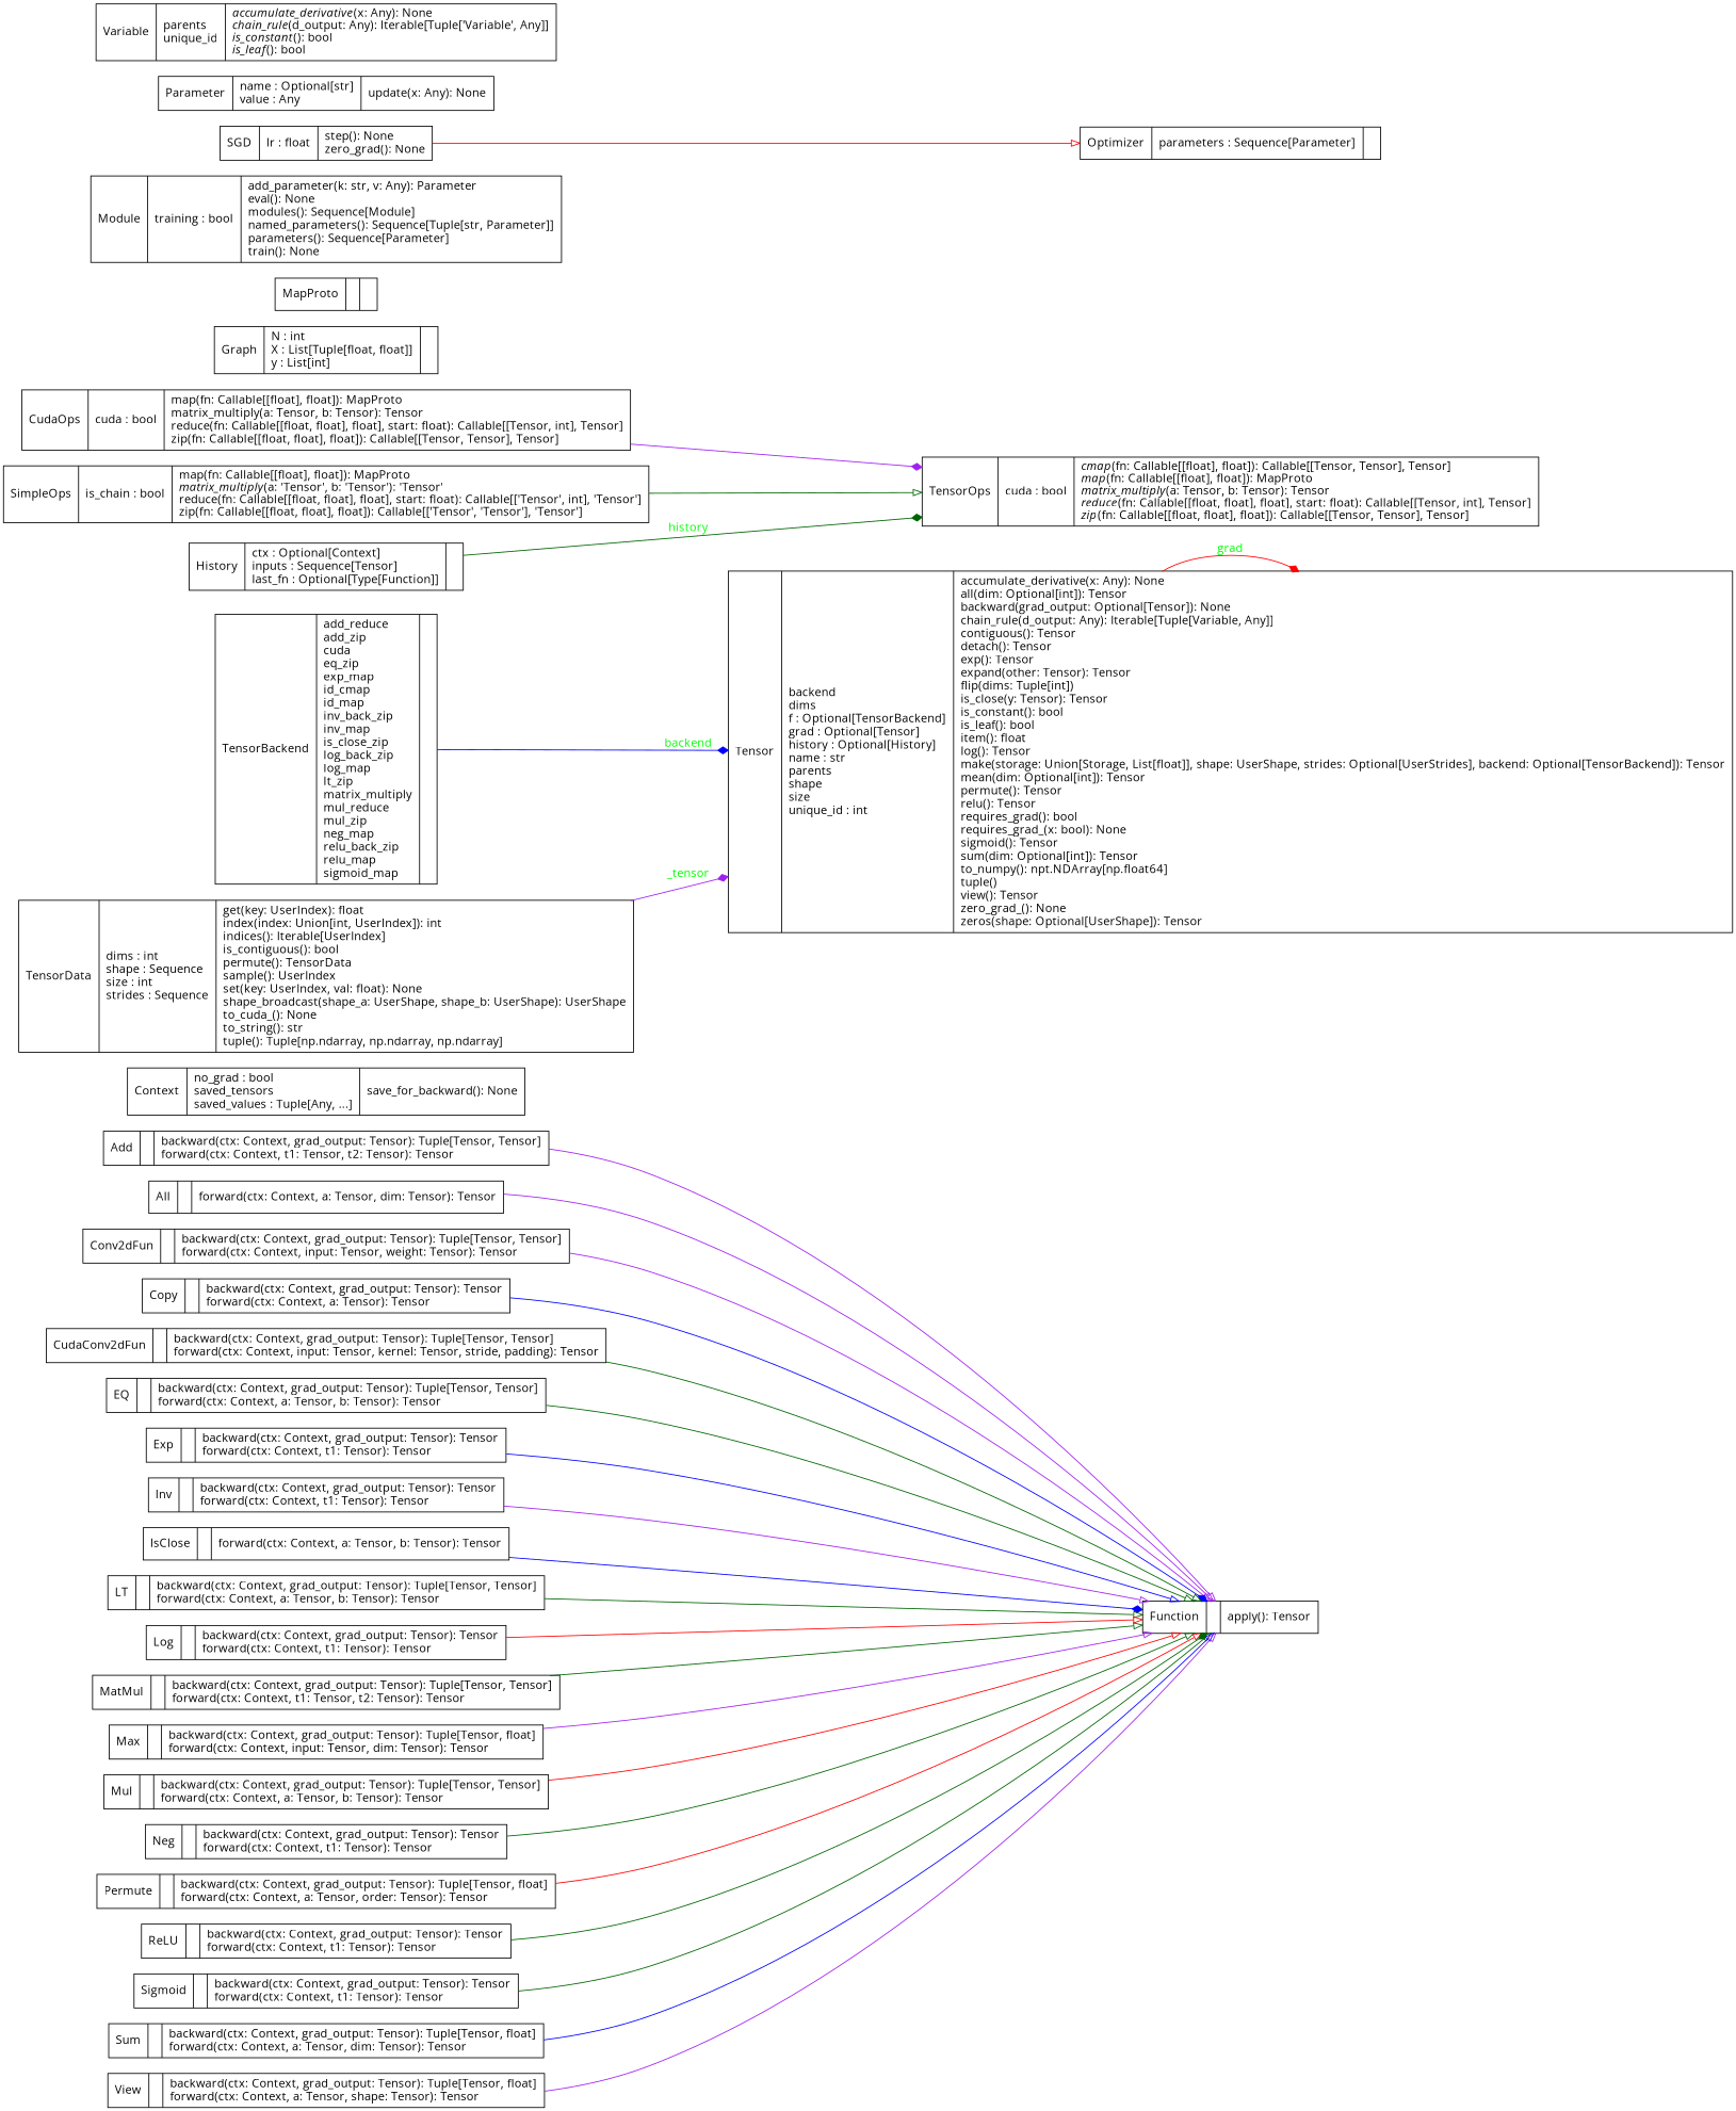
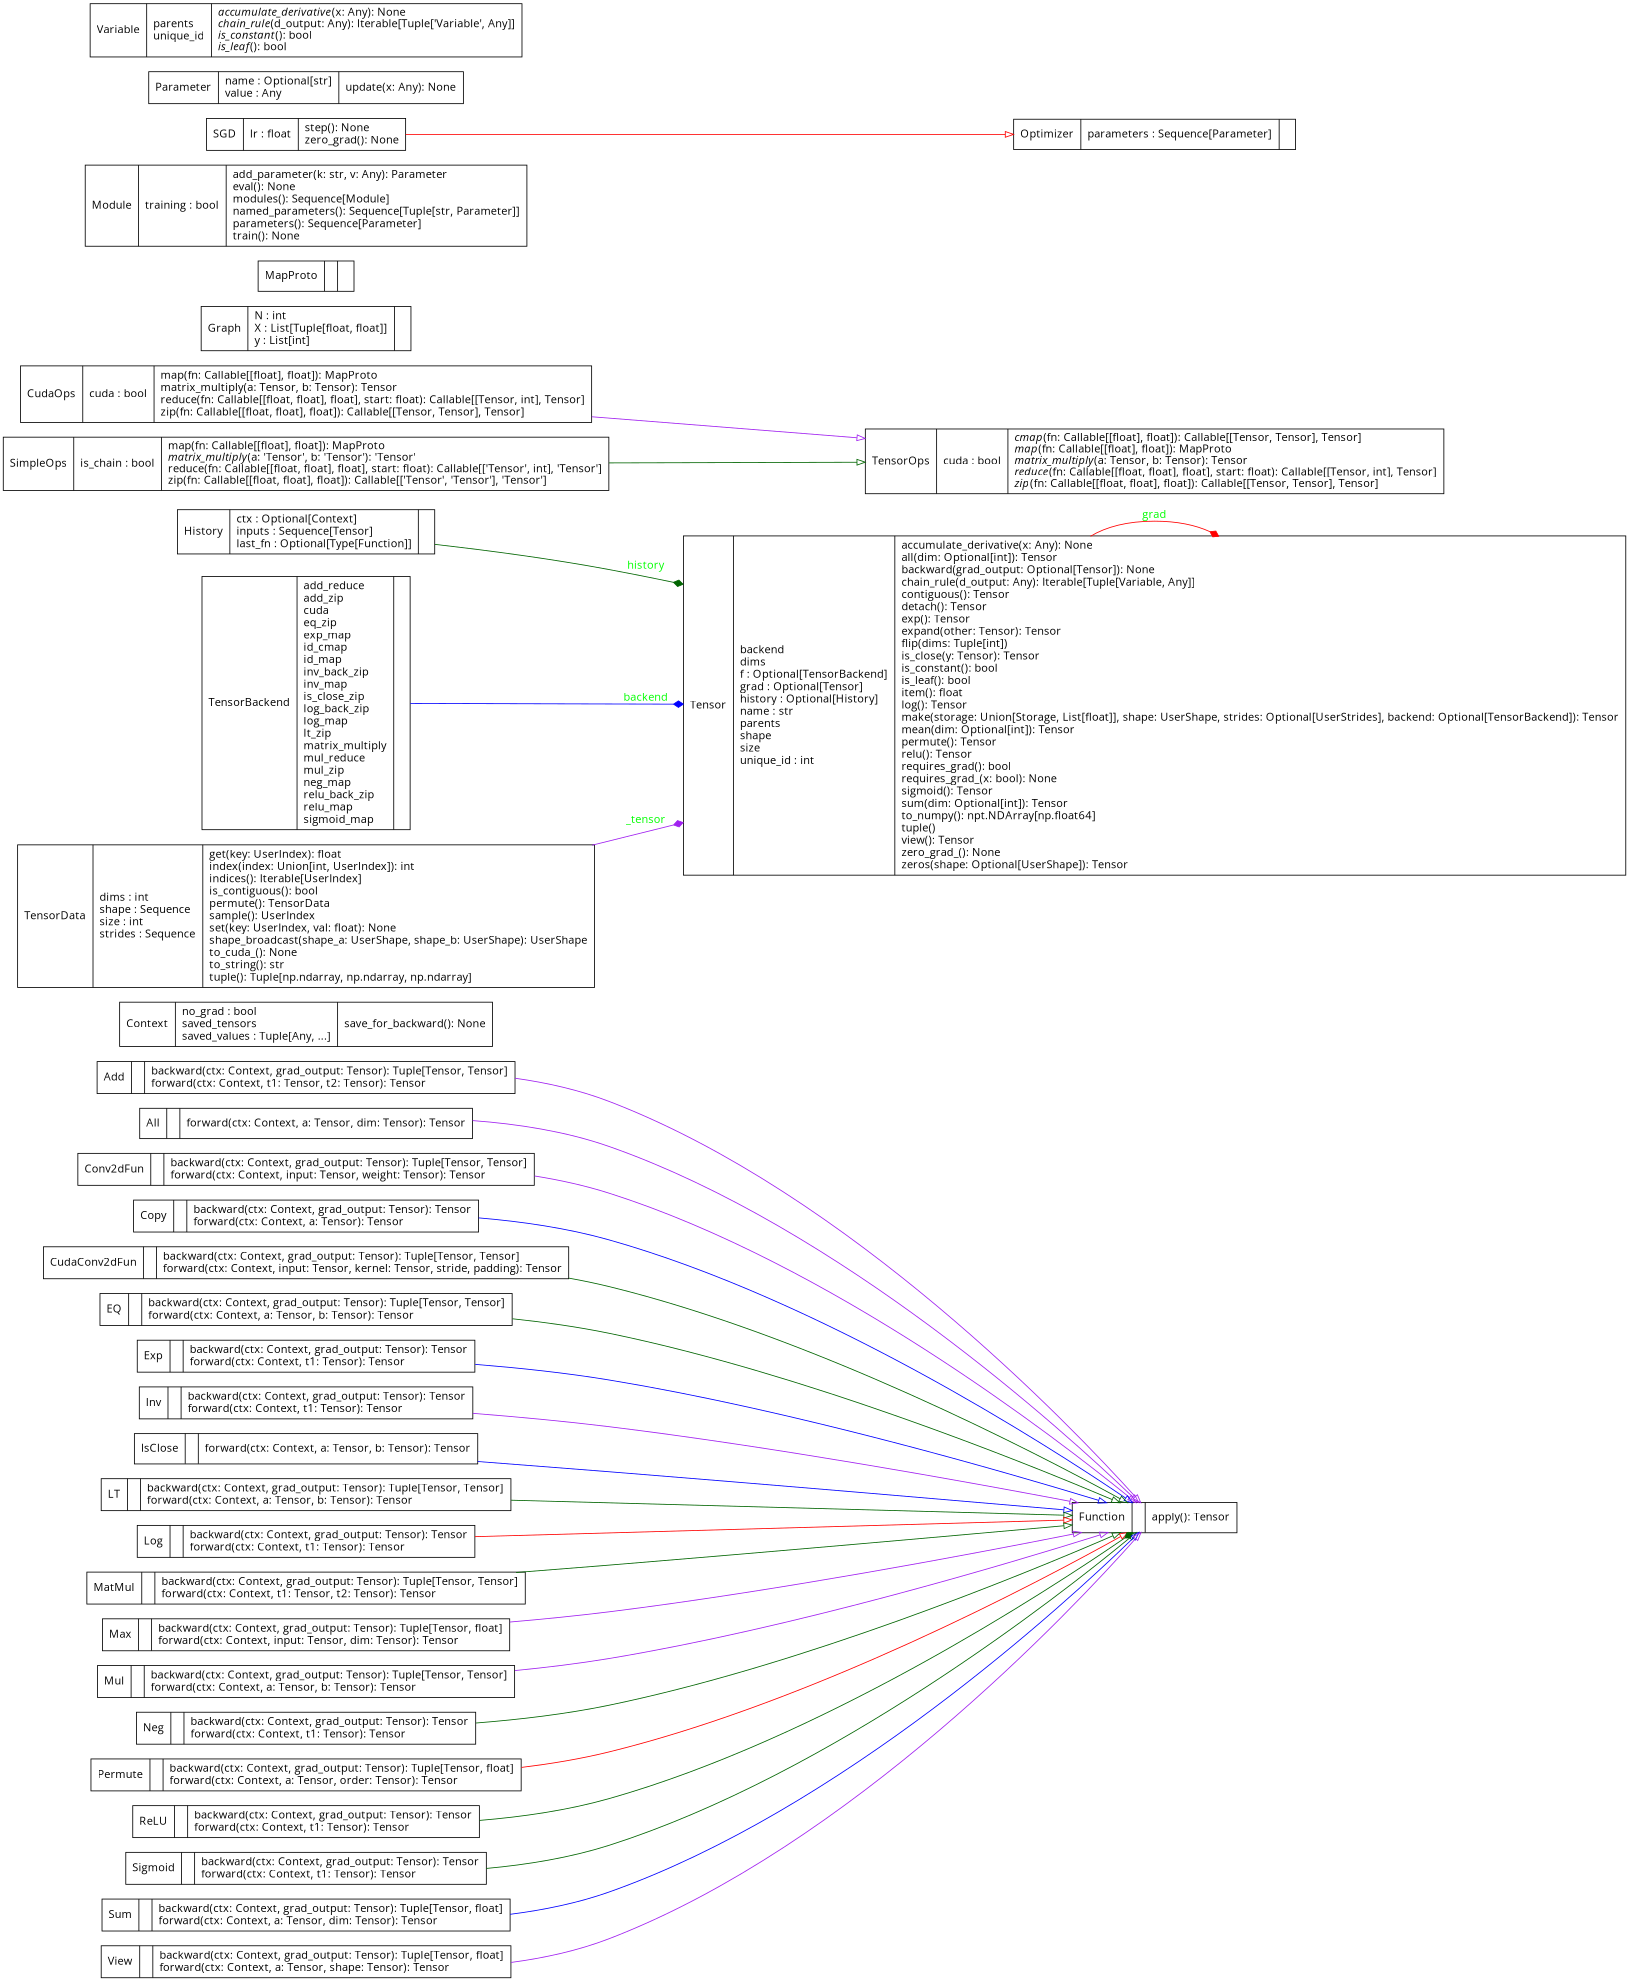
  digraph {
    fontname="Open Sans"
    rankdir=LR
    node [color=black fontcolor=black fontname="Open Sans" shape=record style=solid]
    edge [arrowhead=empty arrowtail=none color=darkgreen fontname="Open Sans"]
    n1 [label=<{Add|<br ALIGN="LEFT"/>|backward(ctx: Context, grad_output: Tensor): Tuple[Tensor, Tensor]<br ALIGN="LEFT"/>forward(ctx: Context, t1: Tensor, t2: Tensor): Tensor<br ALIGN="LEFT"/>}>]
    n2 [label=<{Function|<br ALIGN="LEFT"/>|apply(): Tensor<br ALIGN="LEFT"/>}>]
    n3 [label=<{All|<br ALIGN="LEFT"/>|forward(ctx: Context, a: Tensor, dim: Tensor): Tensor<br ALIGN="LEFT"/>}>]
    n4 [label=<{Context|no_grad : bool<br ALIGN="LEFT"/>saved_tensors<br ALIGN="LEFT"/>saved_values : Tuple[Any, ...]<br ALIGN="LEFT"/>|save_for_backward(): None<br ALIGN="LEFT"/>}>]
    n5 [label=<{Conv2dFun|<br ALIGN="LEFT"/>|backward(ctx: Context, grad_output: Tensor): Tuple[Tensor, Tensor]<br ALIGN="LEFT"/>forward(ctx: Context, input: Tensor, weight: Tensor): Tensor<br ALIGN="LEFT"/>}>]
    n6 [label=<{Copy|<br ALIGN="LEFT"/>|backward(ctx: Context, grad_output: Tensor): Tensor<br ALIGN="LEFT"/>forward(ctx: Context, a: Tensor): Tensor<br ALIGN="LEFT"/>}>]
    n7 [label=<{CudaConv2dFun|<br ALIGN="LEFT"/>|backward(ctx: Context, grad_output: Tensor): Tuple[Tensor, Tensor]<br ALIGN="LEFT"/>forward(ctx: Context, input: Tensor, kernel: Tensor, stride, padding): Tensor<br ALIGN="LEFT"/>}>]
    n8 [label=<{CudaOps|cuda : bool<br ALIGN="LEFT"/>|map(fn: Callable[[float], float]): MapProto<br ALIGN="LEFT"/>matrix_multiply(a: Tensor, b: Tensor): Tensor<br ALIGN="LEFT"/>reduce(fn: Callable[[float, float], float], start: float): Callable[[Tensor, int], Tensor]<br ALIGN="LEFT"/>zip(fn: Callable[[float, float], float]): Callable[[Tensor, Tensor], Tensor]<br ALIGN="LEFT"/>}>]
    n9 [label=<{TensorOps|cuda : bool<br ALIGN="LEFT"/>|<I>cmap</I>(fn: Callable[[float], float]): Callable[[Tensor, Tensor], Tensor]<br ALIGN="LEFT"/><I>map</I>(fn: Callable[[float], float]): MapProto<br ALIGN="LEFT"/><I>matrix_multiply</I>(a: Tensor, b: Tensor): Tensor<br ALIGN="LEFT"/><I>reduce</I>(fn: Callable[[float, float], float], start: float): Callable[[Tensor, int], Tensor]<br ALIGN="LEFT"/><I>zip</I>(fn: Callable[[float, float], float]): Callable[[Tensor, Tensor], Tensor]<br ALIGN="LEFT"/>}>]
    n10 [label=<{EQ|<br ALIGN="LEFT"/>|backward(ctx: Context, grad_output: Tensor): Tuple[Tensor, Tensor]<br ALIGN="LEFT"/>forward(ctx: Context, a: Tensor, b: Tensor): Tensor<br ALIGN="LEFT"/>}>]
    n11 [label=<{Exp|<br ALIGN="LEFT"/>|backward(ctx: Context, grad_output: Tensor): Tensor<br ALIGN="LEFT"/>forward(ctx: Context, t1: Tensor): Tensor<br ALIGN="LEFT"/>}>]
    n12 [label=<{Graph|N : int<br ALIGN="LEFT"/>X : List[Tuple[float, float]]<br ALIGN="LEFT"/>y : List[int]<br ALIGN="LEFT"/>|}>]
    n13 [label=<{History|ctx : Optional[Context]<br ALIGN="LEFT"/>inputs : Sequence[Tensor]<br ALIGN="LEFT"/>last_fn : Optional[Type[Function]]<br ALIGN="LEFT"/>|}>]
    n14 [label=<{Tensor|backend<br ALIGN="LEFT"/>dims<br ALIGN="LEFT"/>f : Optional[TensorBackend]<br ALIGN="LEFT"/>grad : Optional[Tensor]<br ALIGN="LEFT"/>history : Optional[History]<br ALIGN="LEFT"/>name : str<br ALIGN="LEFT"/>parents<br ALIGN="LEFT"/>shape<br ALIGN="LEFT"/>size<br ALIGN="LEFT"/>unique_id : int<br ALIGN="LEFT"/>|accumulate_derivative(x: Any): None<br ALIGN="LEFT"/>all(dim: Optional[int]): Tensor<br ALIGN="LEFT"/>backward(grad_output: Optional[Tensor]): None<br ALIGN="LEFT"/>chain_rule(d_output: Any): Iterable[Tuple[Variable, Any]]<br ALIGN="LEFT"/>contiguous(): Tensor<br ALIGN="LEFT"/>detach(): Tensor<br ALIGN="LEFT"/>exp(): Tensor<br ALIGN="LEFT"/>expand(other: Tensor): Tensor<br ALIGN="LEFT"/>flip(dims: Tuple[int])<br ALIGN="LEFT"/>is_close(y: Tensor): Tensor<br ALIGN="LEFT"/>is_constant(): bool<br ALIGN="LEFT"/>is_leaf(): bool<br ALIGN="LEFT"/>item(): float<br ALIGN="LEFT"/>log(): Tensor<br ALIGN="LEFT"/>make(storage: Union[Storage, List[float]], shape: UserShape, strides: Optional[UserStrides], backend: Optional[TensorBackend]): Tensor<br ALIGN="LEFT"/>mean(dim: Optional[int]): Tensor<br ALIGN="LEFT"/>permute(): Tensor<br ALIGN="LEFT"/>relu(): Tensor<br ALIGN="LEFT"/>requires_grad(): bool<br ALIGN="LEFT"/>requires_grad_(x: bool): None<br ALIGN="LEFT"/>sigmoid(): Tensor<br ALIGN="LEFT"/>sum(dim: Optional[int]): Tensor<br ALIGN="LEFT"/>to_numpy(): npt.NDArray[np.float64]<br ALIGN="LEFT"/>tuple()<br ALIGN="LEFT"/>view(): Tensor<br ALIGN="LEFT"/>zero_grad_(): None<br ALIGN="LEFT"/>zeros(shape: Optional[UserShape]): Tensor<br ALIGN="LEFT"/>}>]
    n15 [label=<{Inv|<br ALIGN="LEFT"/>|backward(ctx: Context, grad_output: Tensor): Tensor<br ALIGN="LEFT"/>forward(ctx: Context, t1: Tensor): Tensor<br ALIGN="LEFT"/>}>]
    n16 [label=<{IsClose|<br ALIGN="LEFT"/>|forward(ctx: Context, a: Tensor, b: Tensor): Tensor<br ALIGN="LEFT"/>}>]
    n17 [label=<{LT|<br ALIGN="LEFT"/>|backward(ctx: Context, grad_output: Tensor): Tuple[Tensor, Tensor]<br ALIGN="LEFT"/>forward(ctx: Context, a: Tensor, b: Tensor): Tensor<br ALIGN="LEFT"/>}>]
    n18 [label=<{Log|<br ALIGN="LEFT"/>|backward(ctx: Context, grad_output: Tensor): Tensor<br ALIGN="LEFT"/>forward(ctx: Context, t1: Tensor): Tensor<br ALIGN="LEFT"/>}>]
    n19 [label=<{MapProto|<br ALIGN="LEFT"/>|}>]
    n20 [label=<{MatMul|<br ALIGN="LEFT"/>|backward(ctx: Context, grad_output: Tensor): Tuple[Tensor, Tensor]<br ALIGN="LEFT"/>forward(ctx: Context, t1: Tensor, t2: Tensor): Tensor<br ALIGN="LEFT"/>}>]
    n21 [label=<{Max|<br ALIGN="LEFT"/>|backward(ctx: Context, grad_output: Tensor): Tuple[Tensor, float]<br ALIGN="LEFT"/>forward(ctx: Context, input: Tensor, dim: Tensor): Tensor<br ALIGN="LEFT"/>}>]
    n22 [label=<{Module|training : bool<br ALIGN="LEFT"/>|add_parameter(k: str, v: Any): Parameter<br ALIGN="LEFT"/>eval(): None<br ALIGN="LEFT"/>modules(): Sequence[Module]<br ALIGN="LEFT"/>named_parameters(): Sequence[Tuple[str, Parameter]]<br ALIGN="LEFT"/>parameters(): Sequence[Parameter]<br ALIGN="LEFT"/>train(): None<br ALIGN="LEFT"/>}>]
    n23 [label=<{Mul|<br ALIGN="LEFT"/>|backward(ctx: Context, grad_output: Tensor): Tuple[Tensor, Tensor]<br ALIGN="LEFT"/>forward(ctx: Context, a: Tensor, b: Tensor): Tensor<br ALIGN="LEFT"/>}>]
    n24 [label=<{Neg|<br ALIGN="LEFT"/>|backward(ctx: Context, grad_output: Tensor): Tensor<br ALIGN="LEFT"/>forward(ctx: Context, t1: Tensor): Tensor<br ALIGN="LEFT"/>}>]
    n25 [label=<{Optimizer|parameters : Sequence[Parameter]<br ALIGN="LEFT"/>|}>]
    n26 [label=<{Parameter|name : Optional[str]<br ALIGN="LEFT"/>value : Any<br ALIGN="LEFT"/>|update(x: Any): None<br ALIGN="LEFT"/>}>]
    n27 [label=<{Permute|<br ALIGN="LEFT"/>|backward(ctx: Context, grad_output: Tensor): Tuple[Tensor, float]<br ALIGN="LEFT"/>forward(ctx: Context, a: Tensor, order: Tensor): Tensor<br ALIGN="LEFT"/>}>]
    n28 [label=<{ReLU|<br ALIGN="LEFT"/>|backward(ctx: Context, grad_output: Tensor): Tensor<br ALIGN="LEFT"/>forward(ctx: Context, t1: Tensor): Tensor<br ALIGN="LEFT"/>}>]
    n29 [label=<{SGD|lr : float<br ALIGN="LEFT"/>|step(): None<br ALIGN="LEFT"/>zero_grad(): None<br ALIGN="LEFT"/>}>]
    n30 [label=<{Sigmoid|<br ALIGN="LEFT"/>|backward(ctx: Context, grad_output: Tensor): Tensor<br ALIGN="LEFT"/>forward(ctx: Context, t1: Tensor): Tensor<br ALIGN="LEFT"/>}>]
    n31 [label=<{SimpleOps|is_chain : bool<br ALIGN="LEFT"/>|map(fn: Callable[[float], float]): MapProto<br ALIGN="LEFT"/><I>matrix_multiply</I>(a: 'Tensor', b: 'Tensor'): 'Tensor'<br ALIGN="LEFT"/>reduce(fn: Callable[[float, float], float], start: float): Callable[['Tensor', int], 'Tensor']<br ALIGN="LEFT"/>zip(fn: Callable[[float, float], float]): Callable[['Tensor', 'Tensor'], 'Tensor']<br ALIGN="LEFT"/>}>]
    n32 [label=<{Sum|<br ALIGN="LEFT"/>|backward(ctx: Context, grad_output: Tensor): Tuple[Tensor, float]<br ALIGN="LEFT"/>forward(ctx: Context, a: Tensor, dim: Tensor): Tensor<br ALIGN="LEFT"/>}>]
    n33 [label=<{TensorBackend|add_reduce<br ALIGN="LEFT"/>add_zip<br ALIGN="LEFT"/>cuda<br ALIGN="LEFT"/>eq_zip<br ALIGN="LEFT"/>exp_map<br ALIGN="LEFT"/>id_cmap<br ALIGN="LEFT"/>id_map<br ALIGN="LEFT"/>inv_back_zip<br ALIGN="LEFT"/>inv_map<br ALIGN="LEFT"/>is_close_zip<br ALIGN="LEFT"/>log_back_zip<br ALIGN="LEFT"/>log_map<br ALIGN="LEFT"/>lt_zip<br ALIGN="LEFT"/>matrix_multiply<br ALIGN="LEFT"/>mul_reduce<br ALIGN="LEFT"/>mul_zip<br ALIGN="LEFT"/>neg_map<br ALIGN="LEFT"/>relu_back_zip<br ALIGN="LEFT"/>relu_map<br ALIGN="LEFT"/>sigmoid_map<br ALIGN="LEFT"/>|}>]
    n34 [label=<{TensorData|dims : int<br ALIGN="LEFT"/>shape : Sequence<br ALIGN="LEFT"/>size : int<br ALIGN="LEFT"/>strides : Sequence<br ALIGN="LEFT"/>|get(key: UserIndex): float<br ALIGN="LEFT"/>index(index: Union[int, UserIndex]): int<br ALIGN="LEFT"/>indices(): Iterable[UserIndex]<br ALIGN="LEFT"/>is_contiguous(): bool<br ALIGN="LEFT"/>permute(): TensorData<br ALIGN="LEFT"/>sample(): UserIndex<br ALIGN="LEFT"/>set(key: UserIndex, val: float): None<br ALIGN="LEFT"/>shape_broadcast(shape_a: UserShape, shape_b: UserShape): UserShape<br ALIGN="LEFT"/>to_cuda_(): None<br ALIGN="LEFT"/>to_string(): str<br ALIGN="LEFT"/>tuple(): Tuple[np.ndarray, np.ndarray, np.ndarray]<br ALIGN="LEFT"/>}>]
    n35 [label=<{Variable|parents<br ALIGN="LEFT"/>unique_id<br ALIGN="LEFT"/>|<I>accumulate_derivative</I>(x: Any): None<br ALIGN="LEFT"/><I>chain_rule</I>(d_output: Any): Iterable[Tuple['Variable', Any]]<br ALIGN="LEFT"/><I>is_constant</I>(): bool<br ALIGN="LEFT"/><I>is_leaf</I>(): bool<br ALIGN="LEFT"/>}>]
    n36 [label=<{View|<br ALIGN="LEFT"/>|backward(ctx: Context, grad_output: Tensor): Tuple[Tensor, float]<br ALIGN="LEFT"/>forward(ctx: Context, a: Tensor, shape: Tensor): Tensor<br ALIGN="LEFT"/>}>]
    n1 -> n2 [color=purple]
    n3 -> n2 [color=purple]
    n5 -> n2 [color=purple]
-   n6 -> n2 [arrowhead=diamond color=blue]
+   n6 -> n2 [color=blue]
    n7 -> n2
-   n8 -> n9 [arrowhead=diamond color=purple]
+   n8 -> n9 [color=purple]
    n10 -> n2
    n11 -> n2 [color=blue]
-   n13 -> n9 [arrowhead=diamond fontcolor=green label=history style=solid]
+   n13 -> n14 [arrowhead=diamond fontcolor=green label=history style=solid]
    n14 -> n14 [arrowhead=diamond color=red fontcolor=green label=grad style=solid]
    n15 -> n2 [color=purple]
-   n16 -> n2 [arrowhead=diamond color=blue]
+   n16 -> n2 [color=blue]
    n17 -> n2
    n18 -> n2 [color=red]
    n20 -> n2
    n21 -> n2 [color=purple]
-   n23 -> n2 [color=red]
+   n23 -> n2 [color=purple]
    n24 -> n2
    n27 -> n2 [color=red]
    n28 -> n2 [arrowhead=diamond]
    n29 -> n25 [color=red]
    n30 -> n2
    n31 -> n9
    n32 -> n2 [color=blue]
    n33 -> n14 [arrowhead=diamond color=blue fontcolor=green label=backend style=solid]
    n34 -> n14 [arrowhead=diamond color=purple fontcolor=green label=_tensor style=solid]
    n36 -> n2 [color=purple]
  }
